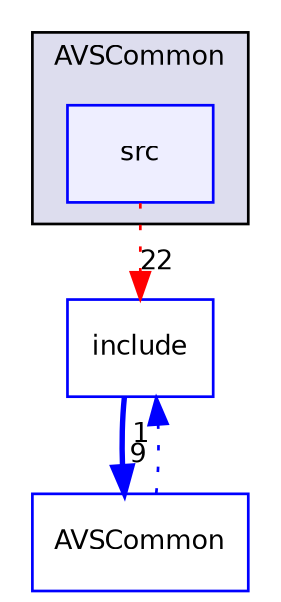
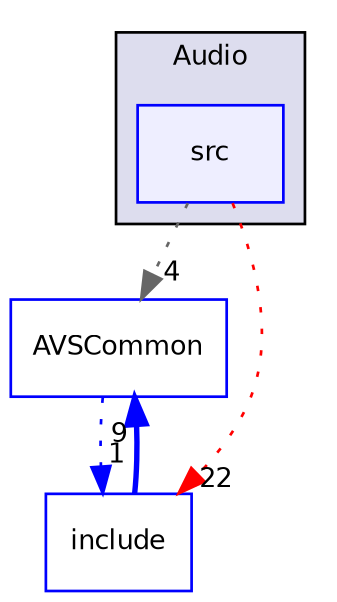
  digraph {
    compound=true
    node [color=blue fillcolor=white fontname=Helvetica fontsize=10 shape=box style=filled]
    edge [color=blue labeldistance=1.5 labelfontname=Helvetica labelfontsize=10 style=dotted]
    n1 [fillcolor="#eeeeff" label=src pencolor=black]
    n2 [label=AVSCommon]
    n3 [label=include]
    subgraph cluster_1 {
      bgcolor="#ddddee"
      fontname=Helvetica
      fontsize=10
-     label=AVSCommon
+     label=Audio
      pencolor=black
      n1
    }
+   n1 -> n2 [color=gray40 headlabel=4]
    n1 -> n3 [color=red headlabel=22]
    n2 -> n3 [headlabel=1]
    n3 -> n2 [headlabel=9 style=bold]
  }
